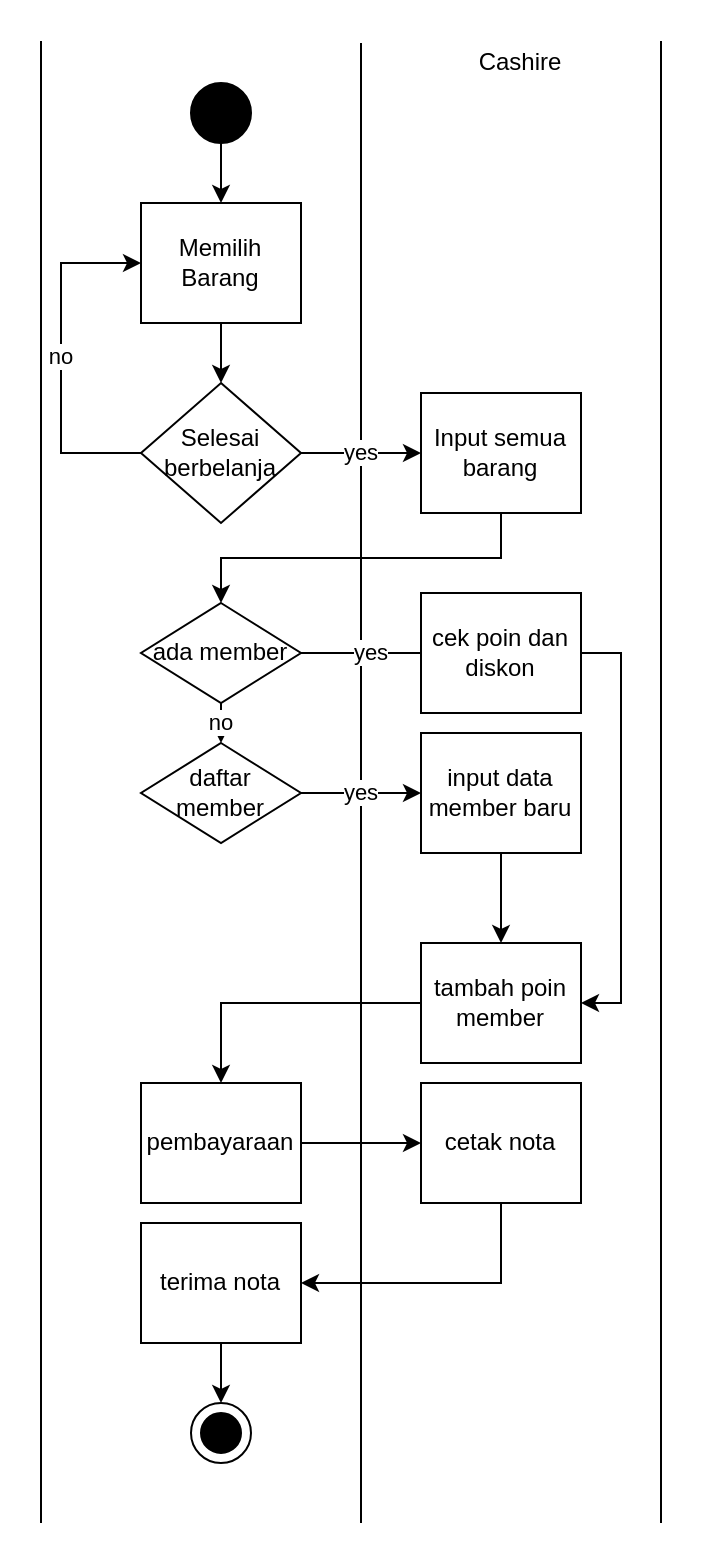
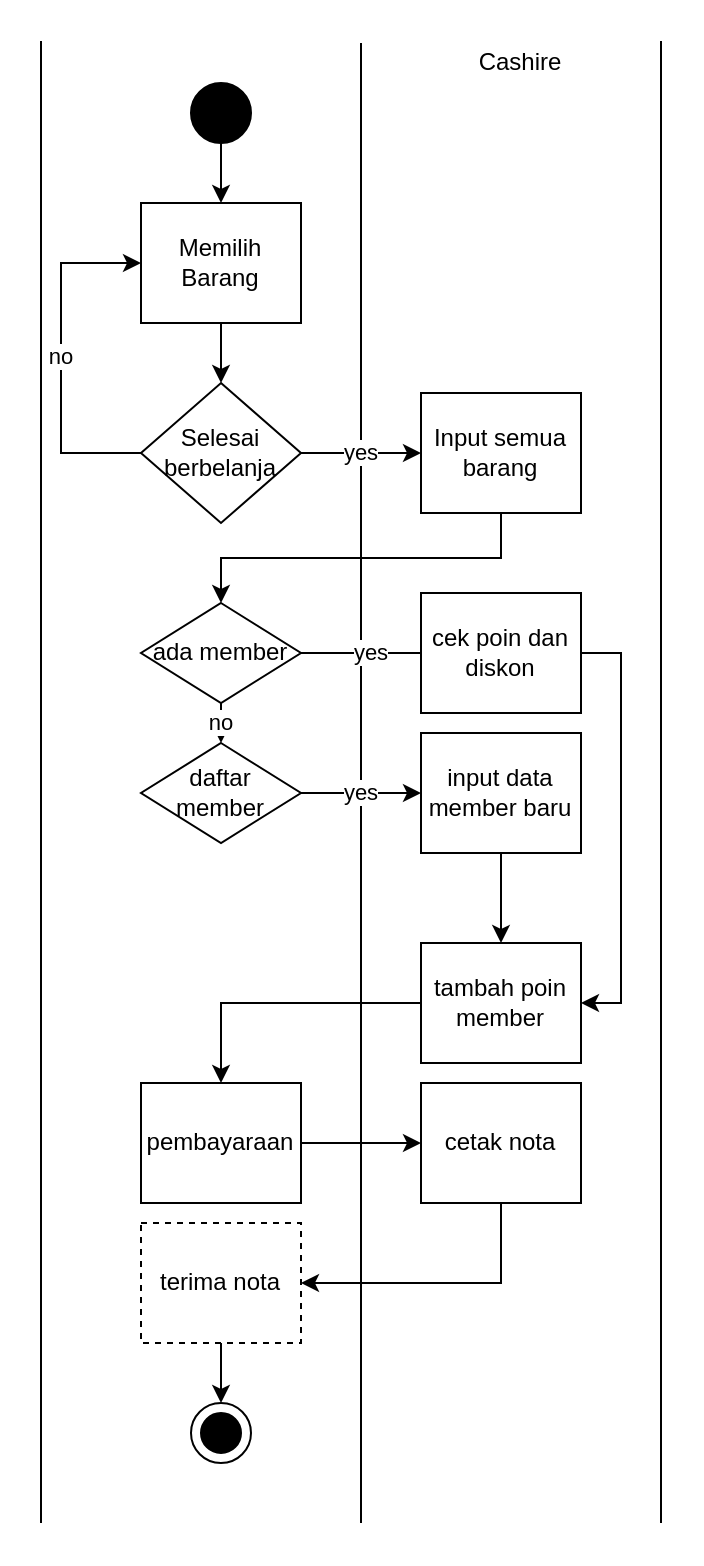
  <mxCell id="0" />
  <mxCell id="1" parent="0" />
  <mxCell id="2" value="Cashire" style="text;html=1;strokeColor=none;fillColor=none;align=center;verticalAlign=middle;whiteSpace=wrap;rounded=0;" parent="1" vertex="1"><mxGeometry x="240" y="21" width="40" height="20" as="geometry" /></mxCell>
  <mxCell id="3" value="" style="endArrow=none;html=1;" parent="1" edge="1"><mxGeometry width="50" height="50" relative="1" as="geometry"><mxPoint x="20" y="761" as="sourcePoint" /><mxPoint x="20" y="20" as="targetPoint" /></mxGeometry></mxCell>
  <mxCell id="4" value="" style="endArrow=none;html=1;" parent="1" edge="1"><mxGeometry width="50" height="50" relative="1" as="geometry"><mxPoint x="180" y="761" as="sourcePoint" /><mxPoint x="180" y="21" as="targetPoint" /></mxGeometry></mxCell>
  <mxCell id="5" value="" style="endArrow=none;html=1;" parent="1" edge="1"><mxGeometry width="50" height="50" relative="1" as="geometry"><mxPoint x="330" y="761" as="sourcePoint" /><mxPoint x="330" y="20" as="targetPoint" /></mxGeometry></mxCell>
  <mxCell id="6" style="edgeStyle=orthogonalEdgeStyle;rounded=0;orthogonalLoop=1;jettySize=auto;html=1;exitX=0.5;exitY=1;exitDx=0;exitDy=0;entryX=0.5;entryY=0;entryDx=0;entryDy=0;" edge="1" parent="1" source="7" target="10"><mxGeometry relative="1" as="geometry"><mxPoint x="110" y="201" as="targetPoint" /></mxGeometry></mxCell>
  <mxCell id="7" value="Memilih Barang" style="rounded=0;whiteSpace=wrap;html=1;" parent="1" vertex="1"><mxGeometry x="70" y="101" width="80" height="60" as="geometry" /></mxCell>
  <mxCell id="8" value="yes" style="edgeStyle=orthogonalEdgeStyle;rounded=0;orthogonalLoop=1;jettySize=auto;html=1;exitX=1;exitY=0.5;exitDx=0;exitDy=0;entryX=0;entryY=0.5;entryDx=0;entryDy=0;" edge="1" parent="1" source="10" target="12"><mxGeometry relative="1" as="geometry" /></mxCell>
  <mxCell id="9" value="no" style="edgeStyle=orthogonalEdgeStyle;rounded=0;orthogonalLoop=1;jettySize=auto;html=1;exitX=0;exitY=0.5;exitDx=0;exitDy=0;entryX=0;entryY=0.5;entryDx=0;entryDy=0;" edge="1" parent="1" source="10" target="7"><mxGeometry relative="1" as="geometry"><Array as="points"><mxPoint x="30" y="226" /><mxPoint x="30" y="131" /></Array></mxGeometry></mxCell>
  <mxCell id="10" value="Selesai berbelanja" style="rhombus;whiteSpace=wrap;html=1;" vertex="1" parent="1"><mxGeometry x="70" y="191" width="80" height="70" as="geometry" /></mxCell>
  <mxCell id="11" style="edgeStyle=orthogonalEdgeStyle;rounded=0;orthogonalLoop=1;jettySize=auto;html=1;exitX=0.5;exitY=1;exitDx=0;exitDy=0;" edge="1" parent="1" source="12" target="17"><mxGeometry relative="1" as="geometry" /></mxCell>
  <mxCell id="12" value="Input semua barang" style="rounded=0;whiteSpace=wrap;html=1;" vertex="1" parent="1"><mxGeometry x="210" y="196" width="80" height="60" as="geometry" /></mxCell>
  <mxCell id="13" style="edgeStyle=orthogonalEdgeStyle;rounded=0;orthogonalLoop=1;jettySize=auto;html=1;exitX=0.5;exitY=1;exitDx=0;exitDy=0;entryX=0.5;entryY=0;entryDx=0;entryDy=0;" edge="1" parent="1" source="14" target="7"><mxGeometry relative="1" as="geometry" /></mxCell>
  <mxCell id="14" value="" style="ellipse;whiteSpace=wrap;html=1;aspect=fixed;fillColor=#000000;" vertex="1" parent="1"><mxGeometry x="95" y="41" width="30" height="30" as="geometry" /></mxCell>
  <mxCell id="15" value="no" style="edgeStyle=orthogonalEdgeStyle;rounded=0;orthogonalLoop=1;jettySize=auto;html=1;exitX=0.5;exitY=1;exitDx=0;exitDy=0;entryX=0.5;entryY=0;entryDx=0;entryDy=0;" edge="1" parent="1" source="17" target="19"><mxGeometry relative="1" as="geometry" /></mxCell>
  <mxCell id="16" value="yes" style="edgeStyle=orthogonalEdgeStyle;rounded=0;orthogonalLoop=1;jettySize=auto;html=1;exitX=1;exitY=0.5;exitDx=0;exitDy=0;" edge="1" parent="1" source="17"><mxGeometry relative="1" as="geometry"><mxPoint x="220" y="326" as="targetPoint" /></mxGeometry></mxCell>
  <mxCell id="17" value="ada member" style="rhombus;whiteSpace=wrap;html=1;fillColor=#FFFFFF;" vertex="1" parent="1"><mxGeometry x="70" y="301" width="80" height="50" as="geometry" /></mxCell>
  <mxCell id="18" value="yes" style="edgeStyle=orthogonalEdgeStyle;rounded=0;orthogonalLoop=1;jettySize=auto;html=1;exitX=1;exitY=0.5;exitDx=0;exitDy=0;entryX=0;entryY=0.5;entryDx=0;entryDy=0;" edge="1" parent="1" source="19" target="21"><mxGeometry relative="1" as="geometry" /></mxCell>
  <mxCell id="19" value="daftar member" style="rhombus;whiteSpace=wrap;html=1;fillColor=#FFFFFF;" vertex="1" parent="1"><mxGeometry x="70" y="371" width="80" height="50" as="geometry" /></mxCell>
  <mxCell id="20" style="edgeStyle=orthogonalEdgeStyle;rounded=0;orthogonalLoop=1;jettySize=auto;html=1;exitX=0.5;exitY=1;exitDx=0;exitDy=0;entryX=0.5;entryY=0;entryDx=0;entryDy=0;" edge="1" parent="1" source="21" target="31"><mxGeometry relative="1" as="geometry" /></mxCell>
  <mxCell id="21" value="input data member baru" style="rounded=0;whiteSpace=wrap;html=1;" vertex="1" parent="1"><mxGeometry x="210" y="366" width="80" height="60" as="geometry" /></mxCell>
  <mxCell id="22" style="edgeStyle=orthogonalEdgeStyle;rounded=0;orthogonalLoop=1;jettySize=auto;html=1;exitX=1;exitY=0.5;exitDx=0;exitDy=0;entryX=0;entryY=0.5;entryDx=0;entryDy=0;" edge="1" parent="1" source="23" target="25"><mxGeometry relative="1" as="geometry" /></mxCell>
  <mxCell id="23" value="pembayaraan" style="rounded=0;whiteSpace=wrap;html=1;" vertex="1" parent="1"><mxGeometry x="70" y="541" width="80" height="60" as="geometry" /></mxCell>
  <mxCell id="24" style="edgeStyle=orthogonalEdgeStyle;rounded=0;orthogonalLoop=1;jettySize=auto;html=1;exitX=0.5;exitY=1;exitDx=0;exitDy=0;entryX=1;entryY=0.5;entryDx=0;entryDy=0;" edge="1" parent="1" source="25" target="27"><mxGeometry relative="1" as="geometry" /></mxCell>
  <mxCell id="25" value="cetak nota" style="rounded=0;whiteSpace=wrap;html=1;" vertex="1" parent="1"><mxGeometry x="210" y="541" width="80" height="60" as="geometry" /></mxCell>
  <mxCell id="26" style="edgeStyle=orthogonalEdgeStyle;rounded=0;orthogonalLoop=1;jettySize=auto;html=1;exitX=0.5;exitY=1;exitDx=0;exitDy=0;entryX=0.5;entryY=0;entryDx=0;entryDy=0;" edge="1" parent="1" source="27" target="32"><mxGeometry relative="1" as="geometry" /></mxCell>
- <mxCell id="27" value="terima nota" style="rounded=0;whiteSpace=wrap;html=1;" vertex="1" parent="1"><mxGeometry x="70" y="611" width="80" height="60" as="geometry" /></mxCell>
+ <mxCell id="27" value="terima nota" style="rounded=0;whiteSpace=wrap;html=1;dashed=1;" vertex="1" parent="1"><mxGeometry x="70" y="611" width="80" height="60" as="geometry" /></mxCell>
  <mxCell id="28" style="edgeStyle=orthogonalEdgeStyle;rounded=0;orthogonalLoop=1;jettySize=auto;html=1;exitX=1;exitY=0.5;exitDx=0;exitDy=0;entryX=1;entryY=0.5;entryDx=0;entryDy=0;" edge="1" parent="1" source="29" target="31"><mxGeometry relative="1" as="geometry"><mxPoint x="340" y="521" as="targetPoint" /><Array as="points"><mxPoint x="310" y="326" /><mxPoint x="310" y="501" /></Array></mxGeometry></mxCell>
  <mxCell id="29" value="cek poin dan diskon" style="rounded=0;whiteSpace=wrap;html=1;" vertex="1" parent="1"><mxGeometry x="210" y="296" width="80" height="60" as="geometry" /></mxCell>
  <mxCell id="30" style="edgeStyle=orthogonalEdgeStyle;rounded=0;orthogonalLoop=1;jettySize=auto;html=1;exitX=0;exitY=0.5;exitDx=0;exitDy=0;" edge="1" parent="1" source="31"><mxGeometry relative="1" as="geometry"><mxPoint x="110" y="541" as="targetPoint" /><Array as="points"><mxPoint x="210" y="501" /><mxPoint x="110" y="501" /></Array></mxGeometry></mxCell>
  <mxCell id="31" value="tambah poin member" style="rounded=0;whiteSpace=wrap;html=1;" vertex="1" parent="1"><mxGeometry x="210" y="471" width="80" height="60" as="geometry" /></mxCell>
  <mxCell id="32" value="" style="ellipse;whiteSpace=wrap;html=1;aspect=fixed;fillColor=#FFFFFF;" vertex="1" parent="1"><mxGeometry x="95" y="701" width="30" height="30" as="geometry" /></mxCell>
  <mxCell id="33" value="" style="ellipse;whiteSpace=wrap;html=1;aspect=fixed;fillColor=#000000;" vertex="1" parent="1"><mxGeometry x="100" y="706" width="20" height="20" as="geometry" /></mxCell>
